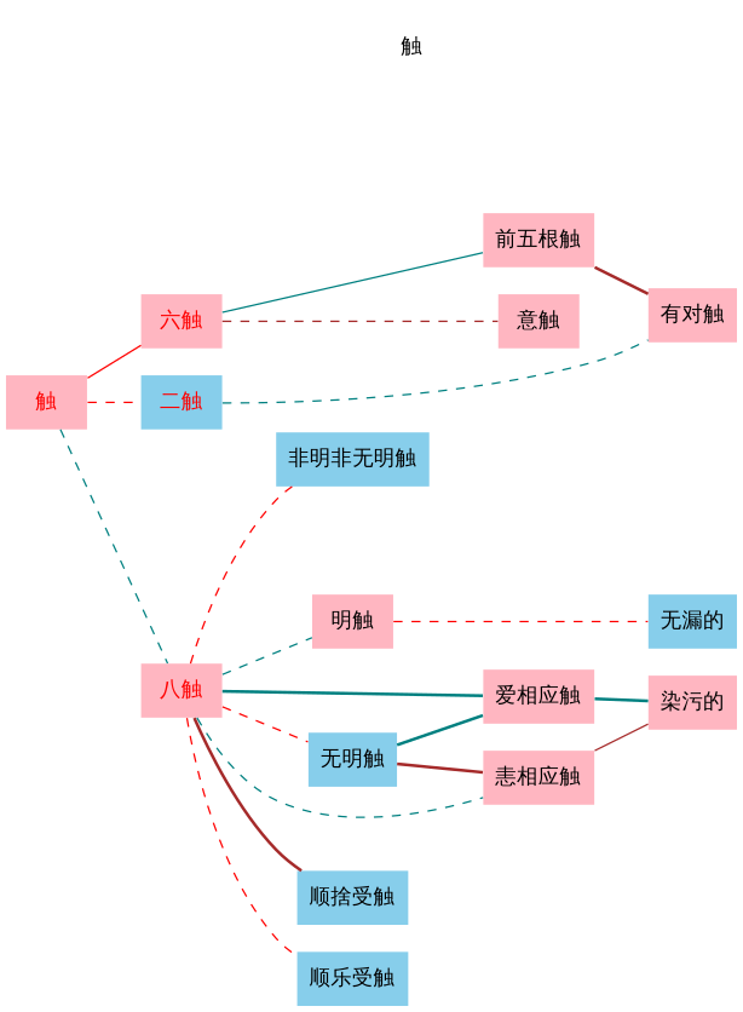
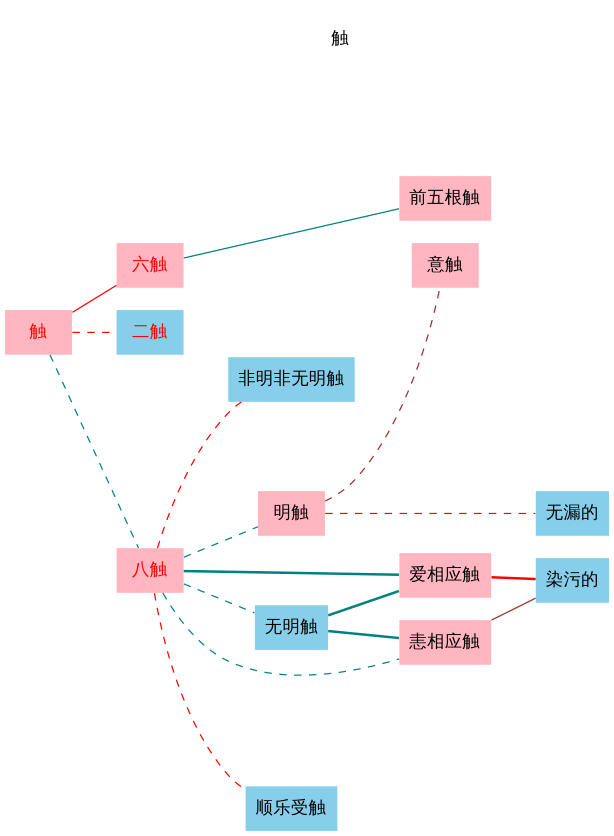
  graph {
    label="\n            触\l  \n            "
    labelloc=t
    rankdir=LR
    splines=true
    node [color=darkgreen fillcolor=lightpink shape=none style=filled]
    edge [style=dashed]
    "六触" [fontcolor=red]
    "二触" [color=red fillcolor=skyblue fontcolor=red]
    "八触" [fontcolor=red]
    "前五根触" [color=blue]
    "意触"
    "无漏的" [fillcolor=skyblue]
-   "染污的" [color=blue]
+   "染污的" [color=blue fillcolor=skyblue]
    "明触"
    "无明触" [color=blue fillcolor=skyblue]
    "非明非无明触" [fillcolor=skyblue]
    temp [style=invis color="" fillcolor=""]
    "顺乐受触" [fillcolor=skyblue]
-   "顺捨受触" [color=blue fillcolor=skyblue]
    "爱相应触" [color=blue]
    "恚相应触" [color=blue]
-   "有对触"
    "触" [color=blue fontcolor=red]
    subgraph sub_1 {
      rank=same
      "六触"
      "二触"
      "八触"
    }
    subgraph sub_2 {
      rank=same
      "前五根触"
      "意触"
    }
    subgraph sub_3 {
      rank=same
      "无漏的"
      "染污的"
    }
    subgraph sub_4 {
      rank=same
      "明触"
      "无明触"
      "非明非无明触"
      temp
      "顺乐受触"
-     "顺捨受触"
    }
    subgraph sub_5 {
      rank=same
      "爱相应触"
      "恚相应触"
    }
    "六触" -- "二触" [style=invis]
    "六触" -- "前五根触" [color=teal style=solid]
-   "六触" -- "意触" [color=brown]
+   "明触" -- "意触" [color=brown]
    "二触" -- "八触" [style=invis]
-   "二触" -- "有对触" [color=teal]
    "八触" -- "明触" [color=teal]
-   "八触" -- "无明触" [color=red]
+   "八触" -- "无明触" [color=teal]
    "八触" -- "非明非无明触" [color=red]
    "八触" -- "顺乐受触" [color=red]
-   "八触" -- "顺捨受触" [color=brown style=bold]
    "八触" -- "爱相应触" [color=teal style=bold]
    "八触" -- "恚相应触" [color=teal]
    "前五根触" -- "意触" [style=invis]
-   "前五根触" -- "有对触" [color=brown style=bold]
    "无漏的" -- "染污的" [style=invis]
    "明触" -- "无漏的" [color=red]
    "明触" -- "无明触" [style=invis]
    "无明触" -- "非明非无明触" [style=invis]
    "无明触" -- "爱相应触" [color=teal style=bold]
-   "无明触" -- "恚相应触" [color=brown style=bold]
+   "无明触" -- "恚相应触" [color=teal style=bold]
    "非明非无明触" -- temp [style=invis]
    temp -- "顺乐受触" [style=invis]
-   "爱相应触" -- "染污的" [color=teal style=bold]
+   "爱相应触" -- "染污的" [color=red style=bold]
    "爱相应触" -- "恚相应触" [style=invis]
    "恚相应触" -- "染污的" [color=brown style=solid]
    "触" -- "六触" [color=red style=solid]
    "触" -- "二触" [color=red]
    "触" -- "八触" [color=teal]
  }
